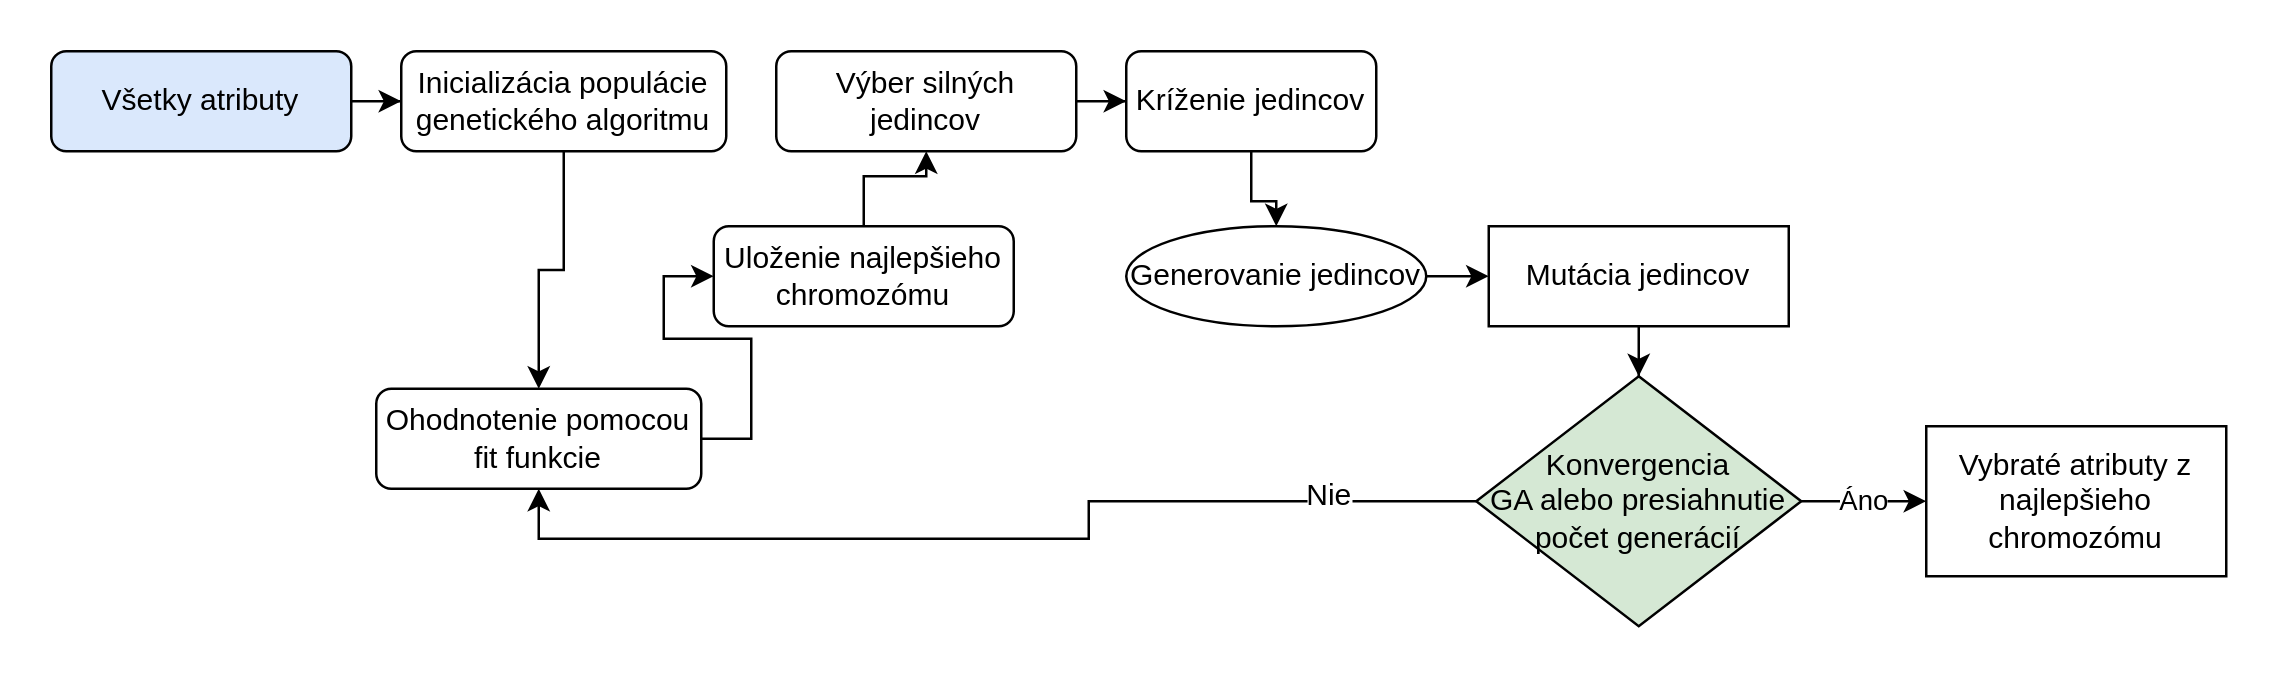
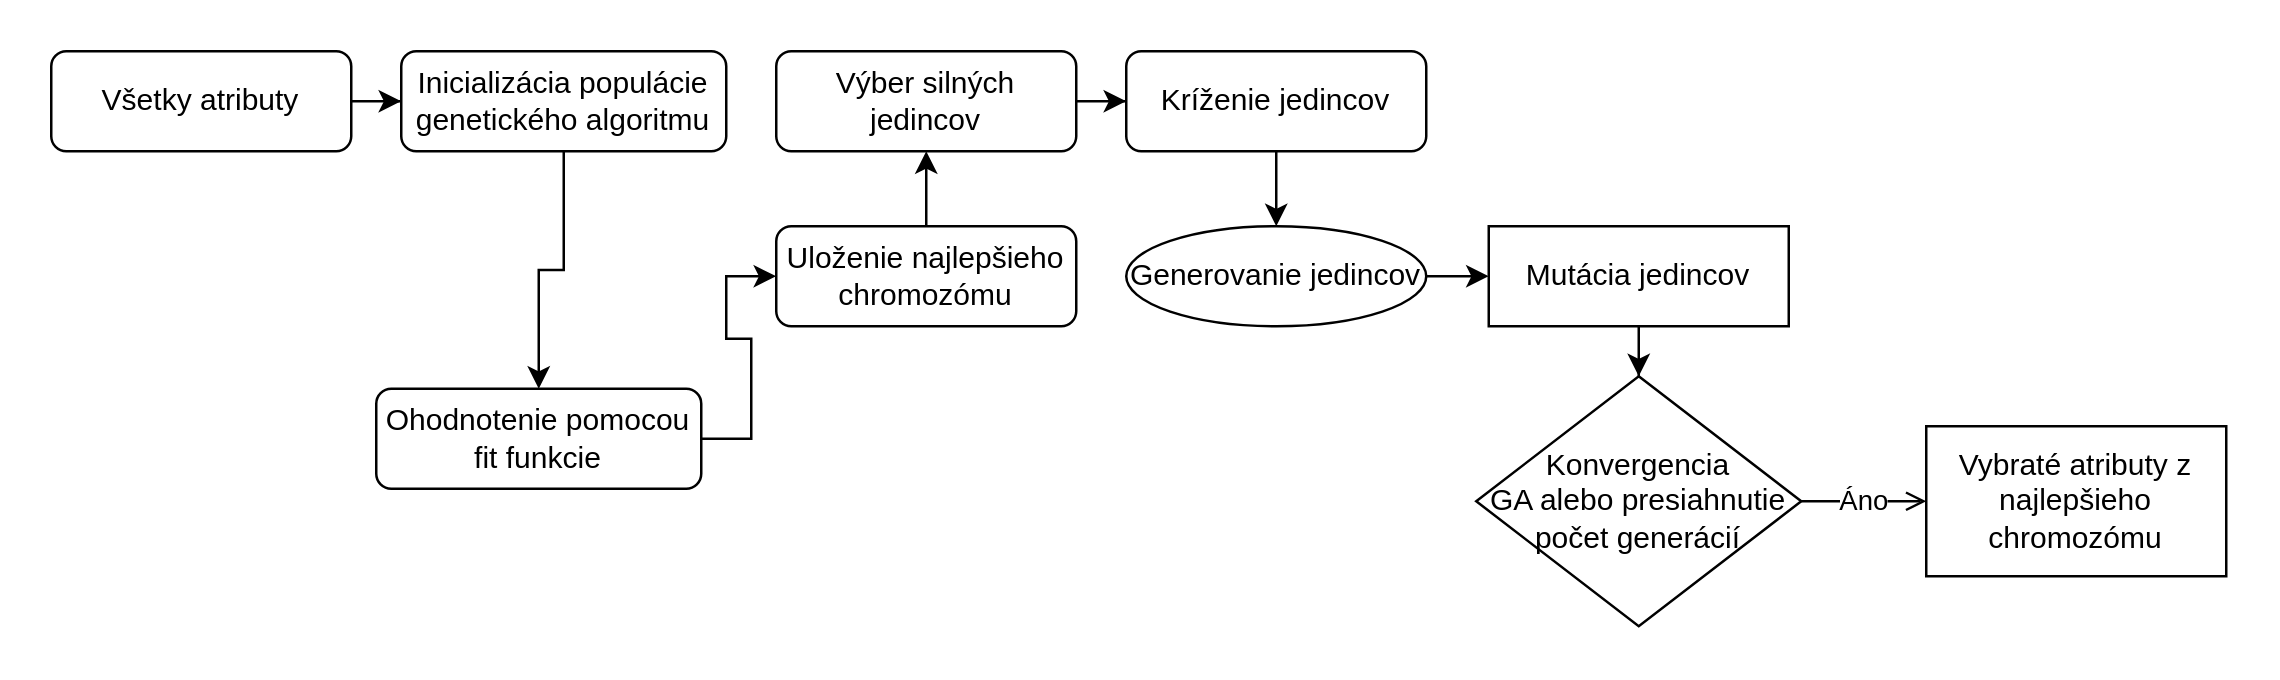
  <mxCell id="0" />
  <mxCell id="1" parent="0" />
  <mxCell id="2" style="edgeStyle=orthogonalEdgeStyle;rounded=0;orthogonalLoop=1;jettySize=auto;html=1;" parent="1" source="3" target="5" edge="1"><mxGeometry relative="1" as="geometry" /></mxCell>
- <mxCell id="3" value="Všetky atributy" style="rounded=1;whiteSpace=wrap;html=1;fontSize=12;glass=0;strokeWidth=1;shadow=0;fillColor=#dae8fc;" parent="1" vertex="1"><mxGeometry x="20" y="20" width="120" height="40" as="geometry" /></mxCell>
+ <mxCell id="3" value="Všetky atributy" style="rounded=1;whiteSpace=wrap;html=1;fontSize=12;glass=0;strokeWidth=1;shadow=0;" parent="1" vertex="1"><mxGeometry x="20" y="20" width="120" height="40" as="geometry" /></mxCell>
  <mxCell id="4" style="edgeStyle=orthogonalEdgeStyle;rounded=0;orthogonalLoop=1;jettySize=auto;html=1;" parent="1" source="5" target="11" edge="1"><mxGeometry relative="1" as="geometry" /></mxCell>
  <mxCell id="5" value="Inicializácia populácie genetického algoritmu" style="rounded=1;whiteSpace=wrap;html=1;fontSize=12;glass=0;strokeWidth=1;shadow=0;" parent="1" vertex="1"><mxGeometry x="160" y="20" width="130" height="40" as="geometry" /></mxCell>
  <mxCell id="6" style="edgeStyle=orthogonalEdgeStyle;rounded=0;orthogonalLoop=1;jettySize=auto;html=1;" parent="1" source="7" target="13" edge="1"><mxGeometry relative="1" as="geometry" /></mxCell>
- <mxCell id="7" value="Kríženie jedincov" style="rounded=1;whiteSpace=wrap;html=1;fontSize=12;glass=0;strokeWidth=1;shadow=0;" parent="1" vertex="1"><mxGeometry x="450" y="20" width="100" height="40" as="geometry" /></mxCell>
+ <mxCell id="7" value="Kríženie jedincov" style="rounded=1;whiteSpace=wrap;html=1;fontSize=12;glass=0;strokeWidth=1;shadow=0;" parent="1" vertex="1"><mxGeometry x="450" y="20" width="120" height="40" as="geometry" /></mxCell>
  <mxCell id="8" style="edgeStyle=orthogonalEdgeStyle;rounded=0;orthogonalLoop=1;jettySize=auto;html=1;entryX=0;entryY=0.5;entryDx=0;entryDy=0;" parent="1" source="9" target="7" edge="1"><mxGeometry relative="1" as="geometry" /></mxCell>
  <mxCell id="9" value="Výber silných jedincov" style="rounded=1;whiteSpace=wrap;html=1;fontSize=12;glass=0;strokeWidth=1;shadow=0;" parent="1" vertex="1"><mxGeometry x="310" y="20" width="120" height="40" as="geometry" /></mxCell>
  <mxCell id="10" style="edgeStyle=orthogonalEdgeStyle;rounded=0;orthogonalLoop=1;jettySize=auto;html=1;entryX=0;entryY=0.5;entryDx=0;entryDy=0;" parent="1" source="11" target="22" edge="1"><mxGeometry relative="1" as="geometry" /></mxCell>
  <mxCell id="11" value="Ohodnotenie pomocou fit funkcie" style="rounded=1;whiteSpace=wrap;html=1;fontSize=12;glass=0;strokeWidth=1;shadow=0;" parent="1" vertex="1"><mxGeometry x="150" y="155" width="130" height="40" as="geometry" /></mxCell>
  <mxCell id="12" style="edgeStyle=orthogonalEdgeStyle;rounded=0;orthogonalLoop=1;jettySize=auto;html=1;" parent="1" source="13" target="20" edge="1"><mxGeometry relative="1" as="geometry" /></mxCell>
  <mxCell id="13" value="Generovanie jedincov" style="ellipse;whiteSpace=wrap;html=1;fontSize=12;glass=0;strokeWidth=1;shadow=0;" parent="1" vertex="1"><mxGeometry x="450" y="90" width="120" height="40" as="geometry" /></mxCell>
- <mxCell id="14" style="edgeStyle=orthogonalEdgeStyle;rounded=0;orthogonalLoop=1;jettySize=auto;html=1;entryX=0.5;entryY=1;entryDx=0;entryDy=0;" parent="1" source="17" target="11" edge="1"><mxGeometry relative="1" as="geometry" /></mxCell>
- <mxCell id="15" value="Nie" style="text;html=1;align=center;verticalAlign=middle;resizable=0;points=[];labelBackgroundColor=#ffffff;" parent="14" vertex="1" connectable="0"><mxGeometry x="-0.707" y="-3" relative="1" as="geometry"><mxPoint as="offset" /></mxGeometry></mxCell>
- <mxCell id="16" value="Áno" style="edgeStyle=orthogonalEdgeStyle;rounded=0;orthogonalLoop=1;jettySize=auto;html=1;entryX=0;entryY=0.5;entryDx=0;entryDy=0;" parent="1" source="17" target="18" edge="1"><mxGeometry relative="1" as="geometry"><Array as="points" /><mxPoint x="1025" y="200" as="targetPoint" /></mxGeometry></mxCell>
- <mxCell id="17" value="Konvergencia &lt;br&gt;GA alebo presiahnutie počet generácií" style="rhombus;whiteSpace=wrap;html=1;fillColor=#d5e8d4;" parent="1" vertex="1"><mxGeometry x="590" y="150" width="130" height="100" as="geometry" /></mxCell>
+ <mxCell id="16" value="Áno" style="edgeStyle=orthogonalEdgeStyle;rounded=0;orthogonalLoop=1;jettySize=auto;html=1;entryX=0;entryY=0.5;entryDx=0;entryDy=0;endArrow=open;" parent="1" source="17" target="18" edge="1"><mxGeometry relative="1" as="geometry"><Array as="points" /><mxPoint x="1025" y="200" as="targetPoint" /></mxGeometry></mxCell>
+ <mxCell id="17" value="Konvergencia &lt;br&gt;GA alebo presiahnutie počet generácií" style="rhombus;whiteSpace=wrap;html=1;" parent="1" vertex="1"><mxGeometry x="590" y="150" width="130" height="100" as="geometry" /></mxCell>
  <mxCell id="18" value="Vybraté atributy z najlepšieho chromozómu" style="whiteSpace=wrap;html=1;fontSize=12;glass=0;strokeWidth=1;shadow=0;rounded=0;" parent="1" vertex="1"><mxGeometry x="770" y="170" width="120" height="60" as="geometry" /></mxCell>
  <mxCell id="19" style="edgeStyle=orthogonalEdgeStyle;rounded=0;orthogonalLoop=1;jettySize=auto;html=1;entryX=0.5;entryY=0;entryDx=0;entryDy=0;" parent="1" source="20" target="17" edge="1"><mxGeometry relative="1" as="geometry" /></mxCell>
  <mxCell id="20" value="Mutácia jedincov" style="whiteSpace=wrap;html=1;fontSize=12;glass=0;strokeWidth=1;shadow=0;rounded=0;" parent="1" vertex="1"><mxGeometry x="595" y="90" width="120" height="40" as="geometry" /></mxCell>
  <mxCell id="21" style="edgeStyle=orthogonalEdgeStyle;rounded=0;orthogonalLoop=1;jettySize=auto;html=1;entryX=0.5;entryY=1;entryDx=0;entryDy=0;" parent="1" source="22" target="9" edge="1"><mxGeometry relative="1" as="geometry" /></mxCell>
- <mxCell id="22" value="Uloženie najlepšieho chromozómu" style="rounded=1;whiteSpace=wrap;html=1;fontSize=12;glass=0;strokeWidth=1;shadow=0;" parent="1" vertex="1"><mxGeometry x="285" y="90" width="120" height="40" as="geometry" /></mxCell>
+ <mxCell id="22" value="Uloženie najlepšieho chromozómu" style="rounded=1;whiteSpace=wrap;html=1;fontSize=12;glass=0;strokeWidth=1;shadow=0;" parent="1" vertex="1"><mxGeometry x="310" y="90" width="120" height="40" as="geometry" /></mxCell>
